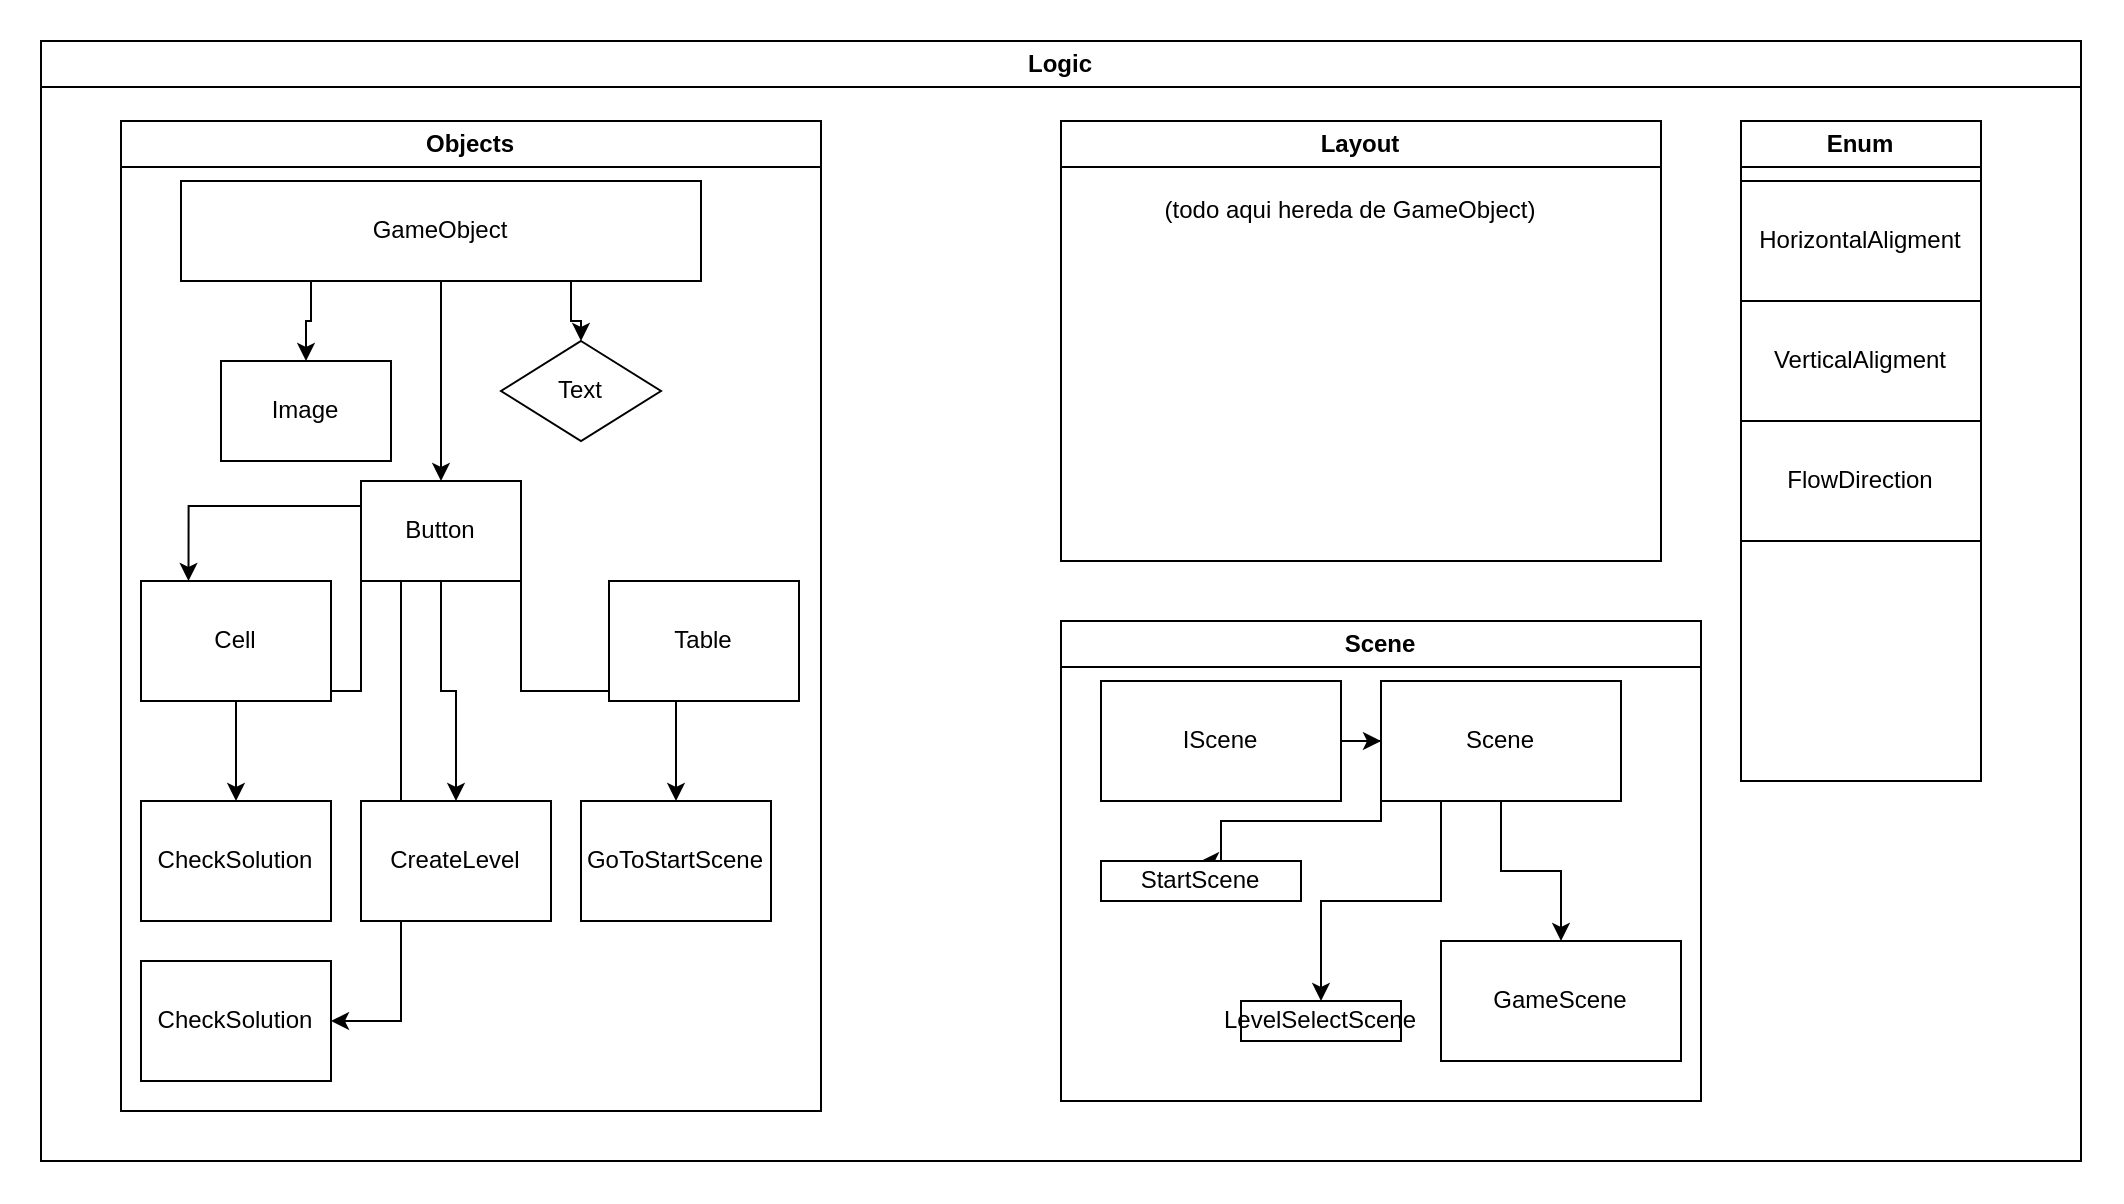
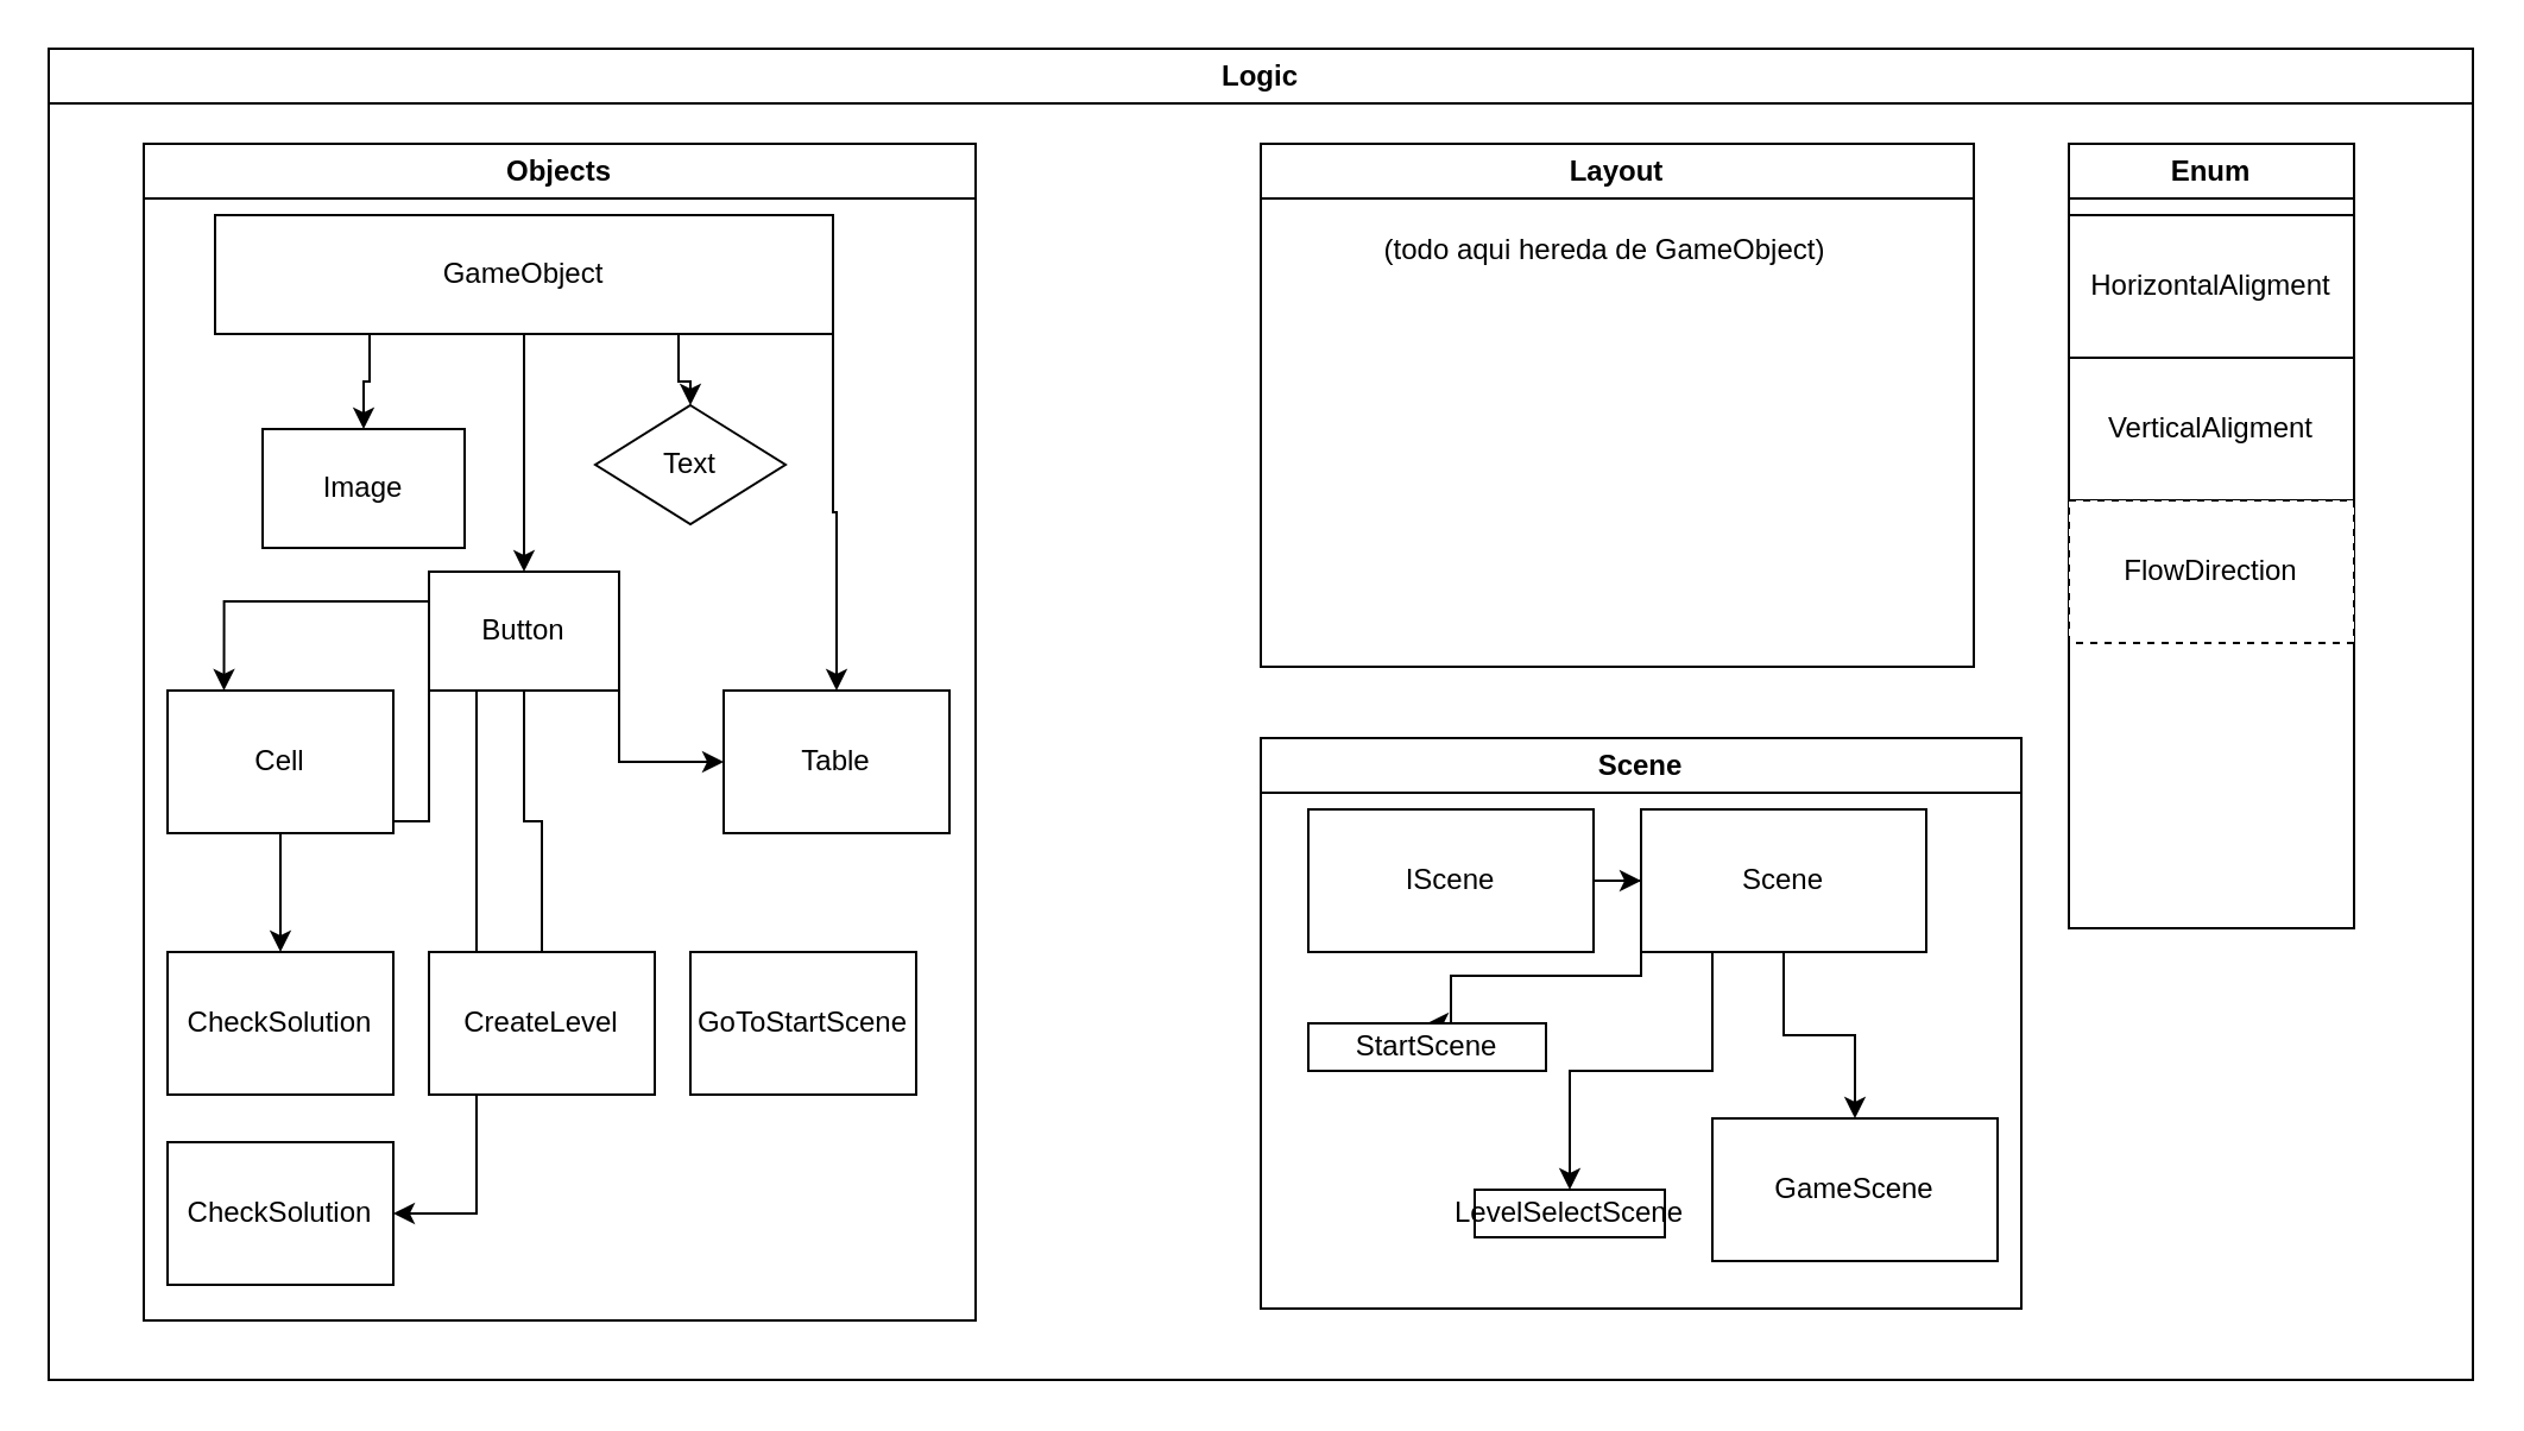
  <mxCell id="0" />
  <mxCell id="1" parent="0" />
  <mxCell id="2" value="Logic" style="swimlane;whiteSpace=wrap;html=1;swimlaneLine=1;" vertex="1" parent="1"><mxGeometry x="20" y="20" width="1020" height="560" as="geometry" /></mxCell>
  <mxCell id="3" value="Layout" style="swimlane;whiteSpace=wrap;html=1;startSize=23;" vertex="1" parent="2"><mxGeometry x="510" y="40" width="300" height="220" as="geometry" /></mxCell>
  <mxCell id="4" value="(todo aqui hereda de GameObject)" style="text;html=1;strokeColor=none;fillColor=none;align=center;verticalAlign=middle;whiteSpace=wrap;rounded=0;" vertex="1" parent="3"><mxGeometry x="30" y="30" width="230" height="30" as="geometry" /></mxCell>
  <mxCell id="5" value="Objects" style="swimlane;whiteSpace=wrap;html=1;" vertex="1" parent="2"><mxGeometry x="40" y="40" width="350" height="495" as="geometry" /></mxCell>
  <mxCell id="6" style="edgeStyle=orthogonalEdgeStyle;rounded=0;orthogonalLoop=1;jettySize=auto;html=1;exitX=0.5;exitY=1;exitDx=0;exitDy=0;" edge="1" parent="5" source="10" target="17"><mxGeometry relative="1" as="geometry" /></mxCell>
  <mxCell id="7" style="edgeStyle=orthogonalEdgeStyle;rounded=0;orthogonalLoop=1;jettySize=auto;html=1;exitX=0.25;exitY=1;exitDx=0;exitDy=0;" edge="1" parent="5" source="10" target="11"><mxGeometry relative="1" as="geometry" /></mxCell>
  <mxCell id="8" style="edgeStyle=orthogonalEdgeStyle;rounded=0;orthogonalLoop=1;jettySize=auto;html=1;exitX=0.75;exitY=1;exitDx=0;exitDy=0;" edge="1" parent="5" source="10" target="18"><mxGeometry relative="1" as="geometry" /></mxCell>
+ <mxCell id="9" style="edgeStyle=orthogonalEdgeStyle;rounded=0;orthogonalLoop=1;jettySize=auto;html=1;exitX=1;exitY=1;exitDx=0;exitDy=0;" edge="1" parent="5" source="10" target="20"><mxGeometry relative="1" as="geometry" /></mxCell>
  <mxCell id="10" value="GameObject" style="rounded=0;whiteSpace=wrap;html=1;" vertex="1" parent="5"><mxGeometry x="30" y="30" width="260" height="50" as="geometry" /></mxCell>
  <mxCell id="11" value="Image" style="rounded=0;whiteSpace=wrap;html=1;" vertex="1" parent="5"><mxGeometry x="50" y="120" width="85" height="50" as="geometry" /></mxCell>
  <mxCell id="12" style="edgeStyle=orthogonalEdgeStyle;rounded=0;orthogonalLoop=1;jettySize=auto;html=1;exitX=0;exitY=0.25;exitDx=0;exitDy=0;entryX=0.25;entryY=0;entryDx=0;entryDy=0;" edge="1" parent="5" source="17" target="19"><mxGeometry relative="1" as="geometry" /></mxCell>
  <mxCell id="13" style="edgeStyle=orthogonalEdgeStyle;rounded=0;orthogonalLoop=1;jettySize=auto;html=1;exitX=0;exitY=1;exitDx=0;exitDy=0;" edge="1" parent="5" source="17" target="21"><mxGeometry relative="1" as="geometry" /></mxCell>
- <mxCell id="14" style="edgeStyle=orthogonalEdgeStyle;rounded=0;orthogonalLoop=1;jettySize=auto;html=1;exitX=0.5;exitY=1;exitDx=0;exitDy=0;" edge="1" parent="5" source="17" target="22"><mxGeometry relative="1" as="geometry" /></mxCell>
- <mxCell id="15" style="edgeStyle=orthogonalEdgeStyle;rounded=0;orthogonalLoop=1;jettySize=auto;html=1;exitX=1;exitY=1;exitDx=0;exitDy=0;entryX=0.5;entryY=0;entryDx=0;entryDy=0;" edge="1" parent="5" source="17" target="23"><mxGeometry relative="1" as="geometry" /></mxCell>
+ <mxCell id="14" style="edgeStyle=orthogonalEdgeStyle;rounded=0;orthogonalLoop=1;jettySize=auto;html=1;exitX=0.5;exitY=1;exitDx=0;exitDy=0;endArrow=none;" edge="1" parent="5" source="17" target="22"><mxGeometry relative="1" as="geometry" /></mxCell>
+ <mxCell id="15" style="edgeStyle=orthogonalEdgeStyle;rounded=0;orthogonalLoop=1;jettySize=auto;html=1;exitX=1;exitY=1;exitDx=0;exitDy=0;" edge="1" parent="5" source="17" target="20"><mxGeometry relative="1" as="geometry" /></mxCell>
  <mxCell id="16" style="edgeStyle=orthogonalEdgeStyle;rounded=0;orthogonalLoop=1;jettySize=auto;html=1;exitX=0.25;exitY=1;exitDx=0;exitDy=0;entryX=1;entryY=0.5;entryDx=0;entryDy=0;" edge="1" parent="5" source="17" target="24"><mxGeometry relative="1" as="geometry" /></mxCell>
  <mxCell id="17" value="Button" style="rounded=0;whiteSpace=wrap;html=1;" vertex="1" parent="5"><mxGeometry x="120" y="180" width="80" height="50" as="geometry" /></mxCell>
  <mxCell id="18" value="Text" style="rhombus;whiteSpace=wrap;html=1;" vertex="1" parent="5"><mxGeometry x="190" y="110" width="80" height="50" as="geometry" /></mxCell>
  <mxCell id="19" value="Cell" style="rounded=0;whiteSpace=wrap;html=1;" vertex="1" parent="5"><mxGeometry x="10" y="230" width="95" height="60" as="geometry" /></mxCell>
  <mxCell id="20" value="Table" style="rounded=0;whiteSpace=wrap;html=1;" vertex="1" parent="5"><mxGeometry x="244" y="230" width="95" height="60" as="geometry" /></mxCell>
  <mxCell id="21" value="CheckSolution" style="rounded=0;whiteSpace=wrap;html=1;" vertex="1" parent="5"><mxGeometry x="10" y="340" width="95" height="60" as="geometry" /></mxCell>
  <mxCell id="22" value="CreateLevel" style="rounded=0;whiteSpace=wrap;html=1;" vertex="1" parent="5"><mxGeometry x="120" y="340" width="95" height="60" as="geometry" /></mxCell>
  <mxCell id="23" value="GoToStartScene" style="rounded=0;whiteSpace=wrap;html=1;" vertex="1" parent="5"><mxGeometry x="230" y="340" width="95" height="60" as="geometry" /></mxCell>
  <mxCell id="24" value="CheckSolution" style="rounded=0;whiteSpace=wrap;html=1;" vertex="1" parent="5"><mxGeometry x="10" y="420" width="95" height="60" as="geometry" /></mxCell>
  <mxCell id="25" value="Scene" style="swimlane;whiteSpace=wrap;html=1;startSize=23;" vertex="1" parent="2"><mxGeometry x="510" y="290" width="320" height="240" as="geometry" /></mxCell>
  <mxCell id="26" style="edgeStyle=orthogonalEdgeStyle;rounded=0;orthogonalLoop=1;jettySize=auto;html=1;exitX=1;exitY=0.5;exitDx=0;exitDy=0;" edge="1" parent="25" source="27" target="31"><mxGeometry relative="1" as="geometry" /></mxCell>
  <mxCell id="27" value="IScene" style="rounded=0;whiteSpace=wrap;html=1;" vertex="1" parent="25"><mxGeometry x="20" y="30" width="120" height="60" as="geometry" /></mxCell>
  <mxCell id="28" style="edgeStyle=orthogonalEdgeStyle;rounded=0;orthogonalLoop=1;jettySize=auto;html=1;exitX=0;exitY=1;exitDx=0;exitDy=0;entryX=0.5;entryY=0;entryDx=0;entryDy=0;" edge="1" parent="25" source="31" target="32"><mxGeometry relative="1" as="geometry"><Array as="points"><mxPoint x="160" y="100" /><mxPoint x="80" y="100" /></Array></mxGeometry></mxCell>
  <mxCell id="29" style="edgeStyle=orthogonalEdgeStyle;rounded=0;orthogonalLoop=1;jettySize=auto;html=1;exitX=0.25;exitY=1;exitDx=0;exitDy=0;" edge="1" parent="25" source="31" target="33"><mxGeometry relative="1" as="geometry" /></mxCell>
  <mxCell id="30" style="edgeStyle=orthogonalEdgeStyle;rounded=0;orthogonalLoop=1;jettySize=auto;html=1;exitX=0.5;exitY=1;exitDx=0;exitDy=0;" edge="1" parent="25" source="31" target="34"><mxGeometry relative="1" as="geometry" /></mxCell>
  <mxCell id="31" value="Scene" style="rounded=0;whiteSpace=wrap;html=1;" vertex="1" parent="25"><mxGeometry x="160" y="30" width="120" height="60" as="geometry" /></mxCell>
  <mxCell id="32" value="StartScene" style="rounded=0;whiteSpace=wrap;html=1;" vertex="1" parent="25"><mxGeometry x="20" y="120" width="100" height="20" as="geometry" /></mxCell>
  <mxCell id="33" value="LevelSelectScene" style="rounded=0;whiteSpace=wrap;html=1;" vertex="1" parent="25"><mxGeometry x="90" y="190" width="80" height="20" as="geometry" /></mxCell>
  <mxCell id="34" value="GameScene" style="rounded=0;whiteSpace=wrap;html=1;" vertex="1" parent="25"><mxGeometry x="190" y="160" width="120" height="60" as="geometry" /></mxCell>
  <mxCell id="35" value="Enum" style="swimlane;whiteSpace=wrap;html=1;startSize=23;" vertex="1" parent="2"><mxGeometry x="850" y="40" width="120" height="330" as="geometry" /></mxCell>
  <mxCell id="36" value="HorizontalAligment" style="rounded=0;whiteSpace=wrap;html=1;" vertex="1" parent="35"><mxGeometry y="30" width="120" height="60" as="geometry" /></mxCell>
  <mxCell id="37" value="VerticalAligment" style="rounded=0;whiteSpace=wrap;html=1;" vertex="1" parent="35"><mxGeometry y="90" width="120" height="60" as="geometry" /></mxCell>
- <mxCell id="38" value="FlowDirection" style="rounded=0;whiteSpace=wrap;html=1;" vertex="1" parent="35"><mxGeometry y="150" width="120" height="60" as="geometry" /></mxCell>
+ <mxCell id="38" value="FlowDirection" style="rounded=0;whiteSpace=wrap;html=1;dashed=1;" vertex="1" parent="35"><mxGeometry y="150" width="120" height="60" as="geometry" /></mxCell>
